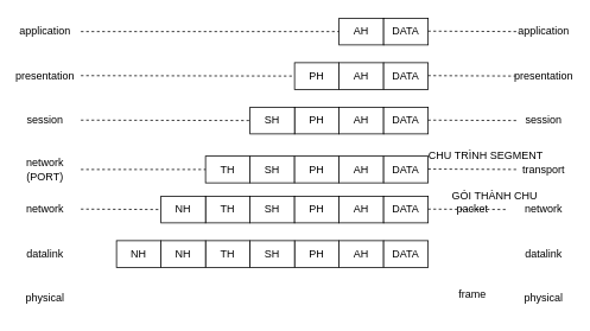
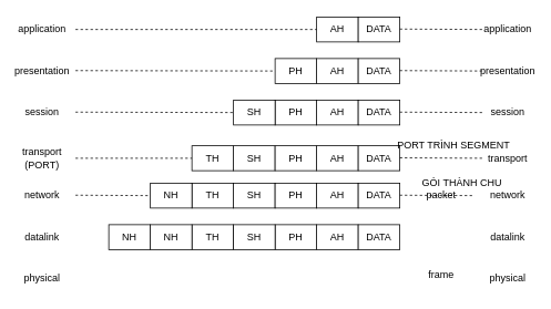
  <mxCell id="0" />
  <mxCell id="1" parent="0" />
  <mxCell id="2" value="application" style="text;html=1;align=center;verticalAlign=middle;whiteSpace=wrap;rounded=0;" parent="1" vertex="1"><mxGeometry x="580" y="20" width="60" height="30" as="geometry" /></mxCell>
  <mxCell id="3" value="presentation" style="text;html=1;align=center;verticalAlign=middle;whiteSpace=wrap;rounded=0;" parent="1" vertex="1"><mxGeometry x="580" y="70" width="60" height="30" as="geometry" /></mxCell>
  <mxCell id="4" value="session" style="text;html=1;align=center;verticalAlign=middle;whiteSpace=wrap;rounded=0;" parent="1" vertex="1"><mxGeometry x="580" y="120" width="60" height="30" as="geometry" /></mxCell>
  <mxCell id="5" value="transport" style="text;html=1;align=center;verticalAlign=middle;whiteSpace=wrap;rounded=0;" parent="1" vertex="1"><mxGeometry x="580" y="175" width="60" height="30" as="geometry" /></mxCell>
  <mxCell id="6" value="network" style="text;html=1;align=center;verticalAlign=middle;whiteSpace=wrap;rounded=0;" parent="1" vertex="1"><mxGeometry x="580" y="220" width="60" height="30" as="geometry" /></mxCell>
  <mxCell id="7" value="datalink" style="text;html=1;align=center;verticalAlign=middle;whiteSpace=wrap;rounded=0;" parent="1" vertex="1"><mxGeometry x="580" y="270" width="60" height="30" as="geometry" /></mxCell>
  <mxCell id="8" value="physical" style="text;html=1;align=center;verticalAlign=middle;whiteSpace=wrap;rounded=0;" parent="1" vertex="1"><mxGeometry x="580" y="320" width="60" height="30" as="geometry" /></mxCell>
  <mxCell id="9" value="application" style="text;html=1;align=center;verticalAlign=middle;whiteSpace=wrap;rounded=0;" parent="1" vertex="1"><mxGeometry x="20" y="20" width="60" height="30" as="geometry" /></mxCell>
  <mxCell id="10" value="presentation" style="text;html=1;align=center;verticalAlign=middle;whiteSpace=wrap;rounded=0;" parent="1" vertex="1"><mxGeometry x="20" y="70" width="60" height="30" as="geometry" /></mxCell>
  <mxCell id="11" value="session" style="text;html=1;align=center;verticalAlign=middle;whiteSpace=wrap;rounded=0;" parent="1" vertex="1"><mxGeometry x="20" y="120" width="60" height="30" as="geometry" /></mxCell>
- <mxCell id="12" value="network (PORT)" style="text;html=1;align=center;verticalAlign=middle;whiteSpace=wrap;rounded=0;" parent="1" vertex="1"><mxGeometry x="20" y="175" width="60" height="30" as="geometry" /></mxCell>
+ <mxCell id="12" value="transport (PORT)" style="text;html=1;align=center;verticalAlign=middle;whiteSpace=wrap;rounded=0;" parent="1" vertex="1"><mxGeometry x="20" y="175" width="60" height="30" as="geometry" /></mxCell>
  <mxCell id="13" value="network" style="text;html=1;align=center;verticalAlign=middle;whiteSpace=wrap;rounded=0;" parent="1" vertex="1"><mxGeometry x="20" y="220" width="60" height="30" as="geometry" /></mxCell>
  <mxCell id="14" value="datalink" style="text;html=1;align=center;verticalAlign=middle;whiteSpace=wrap;rounded=0;" parent="1" vertex="1"><mxGeometry x="20" y="270" width="60" height="30" as="geometry" /></mxCell>
  <mxCell id="15" value="physical" style="text;html=1;align=center;verticalAlign=middle;whiteSpace=wrap;rounded=0;" parent="1" vertex="1"><mxGeometry x="20" y="320" width="60" height="30" as="geometry" /></mxCell>
  <mxCell id="16" value="AH" style="rounded=0;whiteSpace=wrap;html=1;" parent="1" vertex="1"><mxGeometry x="380" y="20" width="50" height="30" as="geometry" /></mxCell>
  <mxCell id="17" value="AH" style="rounded=0;whiteSpace=wrap;html=1;" parent="1" vertex="1"><mxGeometry x="380" y="70" width="50" height="30" as="geometry" /></mxCell>
  <mxCell id="18" value="AH" style="rounded=0;whiteSpace=wrap;html=1;" parent="1" vertex="1"><mxGeometry x="380" y="120" width="50" height="30" as="geometry" /></mxCell>
  <mxCell id="19" value="AH" style="rounded=0;whiteSpace=wrap;html=1;" parent="1" vertex="1"><mxGeometry x="380" y="175" width="50" height="30" as="geometry" /></mxCell>
  <mxCell id="20" value="AH" style="rounded=0;whiteSpace=wrap;html=1;" parent="1" vertex="1"><mxGeometry x="380" y="220" width="50" height="30" as="geometry" /></mxCell>
  <mxCell id="21" value="AH" style="rounded=0;whiteSpace=wrap;html=1;" parent="1" vertex="1"><mxGeometry x="380" y="270" width="50" height="30" as="geometry" /></mxCell>
  <mxCell id="22" value="DATA" style="rounded=0;whiteSpace=wrap;html=1;" parent="1" vertex="1"><mxGeometry x="430" y="20" width="50" height="30" as="geometry" /></mxCell>
  <mxCell id="23" value="DATA" style="rounded=0;whiteSpace=wrap;html=1;" parent="1" vertex="1"><mxGeometry x="430" y="70" width="50" height="30" as="geometry" /></mxCell>
  <mxCell id="24" value="DATA" style="rounded=0;whiteSpace=wrap;html=1;" parent="1" vertex="1"><mxGeometry x="430" y="120" width="50" height="30" as="geometry" /></mxCell>
  <mxCell id="25" value="DATA" style="rounded=0;whiteSpace=wrap;html=1;" parent="1" vertex="1"><mxGeometry x="430" y="175" width="50" height="30" as="geometry" /></mxCell>
  <mxCell id="26" value="DATA" style="rounded=0;whiteSpace=wrap;html=1;" parent="1" vertex="1"><mxGeometry x="430" y="220" width="50" height="30" as="geometry" /></mxCell>
  <mxCell id="27" value="DATA" style="rounded=0;whiteSpace=wrap;html=1;" parent="1" vertex="1"><mxGeometry x="430" y="270" width="50" height="30" as="geometry" /></mxCell>
  <mxCell id="28" value="PH" style="rounded=0;whiteSpace=wrap;html=1;" parent="1" vertex="1"><mxGeometry x="330" y="70" width="50" height="30" as="geometry" /></mxCell>
  <mxCell id="29" value="PH" style="rounded=0;whiteSpace=wrap;html=1;" parent="1" vertex="1"><mxGeometry x="330" y="120" width="50" height="30" as="geometry" /></mxCell>
  <mxCell id="30" value="SH" style="rounded=0;whiteSpace=wrap;html=1;" parent="1" vertex="1"><mxGeometry x="280" y="120" width="50" height="30" as="geometry" /></mxCell>
  <mxCell id="31" value="SH" style="rounded=0;whiteSpace=wrap;html=1;" parent="1" vertex="1"><mxGeometry x="280" y="175" width="50" height="30" as="geometry" /></mxCell>
  <mxCell id="32" value="PH" style="rounded=0;whiteSpace=wrap;html=1;" parent="1" vertex="1"><mxGeometry x="330" y="175" width="50" height="30" as="geometry" /></mxCell>
  <mxCell id="33" value="SH" style="rounded=0;whiteSpace=wrap;html=1;" parent="1" vertex="1"><mxGeometry x="280" y="220" width="50" height="30" as="geometry" /></mxCell>
  <mxCell id="34" value="PH" style="rounded=0;whiteSpace=wrap;html=1;" parent="1" vertex="1"><mxGeometry x="330" y="220" width="50" height="30" as="geometry" /></mxCell>
  <mxCell id="35" value="TH" style="rounded=0;whiteSpace=wrap;html=1;" parent="1" vertex="1"><mxGeometry x="230" y="175" width="50" height="30" as="geometry" /></mxCell>
  <mxCell id="36" value="TH" style="rounded=0;whiteSpace=wrap;html=1;" parent="1" vertex="1"><mxGeometry x="230" y="220" width="50" height="30" as="geometry" /></mxCell>
  <mxCell id="37" value="PH" style="rounded=0;whiteSpace=wrap;html=1;" parent="1" vertex="1"><mxGeometry x="330" y="270" width="50" height="30" as="geometry" /></mxCell>
  <mxCell id="38" value="TH" style="rounded=0;whiteSpace=wrap;html=1;" parent="1" vertex="1"><mxGeometry x="230" y="270" width="50" height="30" as="geometry" /></mxCell>
  <mxCell id="39" value="SH" style="rounded=0;whiteSpace=wrap;html=1;" parent="1" vertex="1"><mxGeometry x="280" y="270" width="50" height="30" as="geometry" /></mxCell>
  <mxCell id="40" value="NH" style="rounded=0;whiteSpace=wrap;html=1;" parent="1" vertex="1"><mxGeometry x="180" y="220" width="50" height="30" as="geometry" /></mxCell>
  <mxCell id="41" value="NH" style="rounded=0;whiteSpace=wrap;html=1;" parent="1" vertex="1"><mxGeometry x="180" y="270" width="50" height="30" as="geometry" /></mxCell>
  <mxCell id="42" value="NH" style="rounded=0;whiteSpace=wrap;html=1;" parent="1" vertex="1"><mxGeometry x="130" y="270" width="50" height="30" as="geometry" /></mxCell>
  <mxCell id="43" value="packet" style="text;html=1;align=center;verticalAlign=middle;whiteSpace=wrap;rounded=0;" parent="1" vertex="1"><mxGeometry x="500" y="220" width="60" height="30" as="geometry" /></mxCell>
  <mxCell id="44" value="frame" style="text;html=1;align=center;verticalAlign=middle;whiteSpace=wrap;rounded=0;" parent="1" vertex="1"><mxGeometry x="500" y="315" width="60" height="30" as="geometry" /></mxCell>
  <mxCell id="45" value="" style="endArrow=none;dashed=1;html=1;rounded=0;entryX=0;entryY=0.5;entryDx=0;entryDy=0;" edge="1" parent="1" target="16"><mxGeometry width="50" height="50" relative="1" as="geometry"><mxPoint x="90" y="35" as="sourcePoint" /><mxPoint x="340" y="250" as="targetPoint" /></mxGeometry></mxCell>
  <mxCell id="46" value="" style="endArrow=none;dashed=1;html=1;rounded=0;" edge="1" parent="1"><mxGeometry width="50" height="50" relative="1" as="geometry"><mxPoint x="480" y="34.5" as="sourcePoint" /><mxPoint x="580" y="35" as="targetPoint" /></mxGeometry></mxCell>
  <mxCell id="47" value="" style="endArrow=none;dashed=1;html=1;rounded=0;" edge="1" parent="1"><mxGeometry width="50" height="50" relative="1" as="geometry"><mxPoint x="90" y="84.5" as="sourcePoint" /><mxPoint x="330" y="85" as="targetPoint" /></mxGeometry></mxCell>
  <mxCell id="48" value="" style="endArrow=none;dashed=1;html=1;rounded=0;entryX=0;entryY=0.5;entryDx=0;entryDy=0;" edge="1" parent="1" target="3"><mxGeometry width="50" height="50" relative="1" as="geometry"><mxPoint x="480" y="84.5" as="sourcePoint" /><mxPoint x="720" y="85" as="targetPoint" /></mxGeometry></mxCell>
  <mxCell id="49" value="" style="endArrow=none;dashed=1;html=1;rounded=0;" edge="1" parent="1"><mxGeometry width="50" height="50" relative="1" as="geometry"><mxPoint x="90" y="134.5" as="sourcePoint" /><mxPoint x="280" y="135" as="targetPoint" /></mxGeometry></mxCell>
  <mxCell id="50" value="" style="endArrow=none;dashed=1;html=1;rounded=0;entryX=0;entryY=0.5;entryDx=0;entryDy=0;" edge="1" parent="1" target="4"><mxGeometry width="50" height="50" relative="1" as="geometry"><mxPoint x="480" y="134.5" as="sourcePoint" /><mxPoint x="570" y="135" as="targetPoint" /></mxGeometry></mxCell>
  <mxCell id="51" value="" style="endArrow=none;dashed=1;html=1;rounded=0;entryX=0;entryY=0.5;entryDx=0;entryDy=0;" edge="1" parent="1" target="35"><mxGeometry width="50" height="50" relative="1" as="geometry"><mxPoint x="90" y="190" as="sourcePoint" /><mxPoint x="230" y="191" as="targetPoint" /></mxGeometry></mxCell>
  <mxCell id="52" value="" style="endArrow=none;dashed=1;html=1;rounded=0;" edge="1" parent="1"><mxGeometry width="50" height="50" relative="1" as="geometry"><mxPoint x="480" y="189.5" as="sourcePoint" /><mxPoint x="580" y="190" as="targetPoint" /></mxGeometry></mxCell>
  <mxCell id="53" value="" style="endArrow=none;dashed=1;html=1;rounded=0;" edge="1" parent="1"><mxGeometry width="50" height="50" relative="1" as="geometry"><mxPoint x="90" y="234.5" as="sourcePoint" /><mxPoint x="180" y="235" as="targetPoint" /></mxGeometry></mxCell>
  <mxCell id="54" value="" style="endArrow=none;dashed=1;html=1;rounded=0;" edge="1" parent="1"><mxGeometry width="50" height="50" relative="1" as="geometry"><mxPoint x="480" y="234.5" as="sourcePoint" /><mxPoint x="570" y="235" as="targetPoint" /></mxGeometry></mxCell>
- <mxCell id="55" value="CHU TRÌNH SEGMENT" style="text;html=1;align=center;verticalAlign=middle;whiteSpace=wrap;rounded=0;" vertex="1" parent="1"><mxGeometry x="470" y="160" width="150" height="30" as="geometry" /></mxCell>
+ <mxCell id="55" value="PORT TRÌNH SEGMENT" style="text;html=1;align=center;verticalAlign=middle;whiteSpace=wrap;rounded=0;" vertex="1" parent="1"><mxGeometry x="470" y="160" width="150" height="30" as="geometry" /></mxCell>
  <mxCell id="56" value="GÓI THÀNH CHU" style="text;html=1;align=center;verticalAlign=middle;whiteSpace=wrap;rounded=0;" vertex="1" parent="1"><mxGeometry x="480" y="205" width="150" height="30" as="geometry" /></mxCell>
